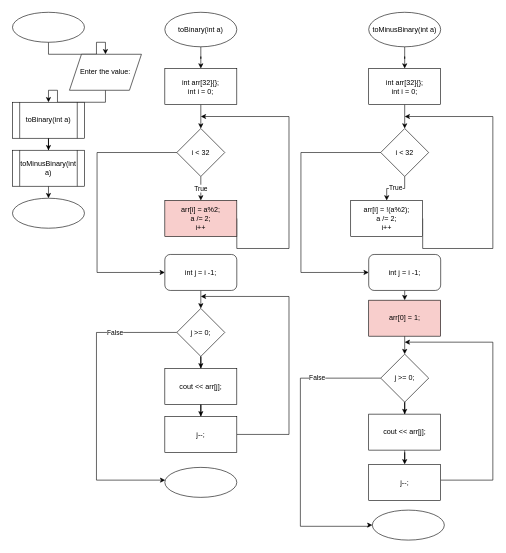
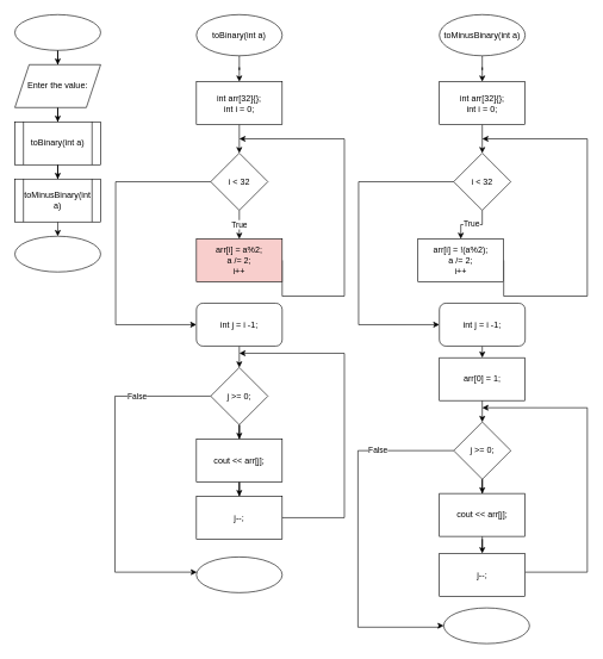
  <mxCell id="0" />
  <mxCell id="1" parent="0" />
  <mxCell id="2" value="" style="edgeStyle=orthogonalEdgeStyle;rounded=0;orthogonalLoop=1;jettySize=auto;html=1;" edge="1" parent="1" source="3" target="5"><mxGeometry relative="1" as="geometry" /></mxCell>
  <mxCell id="3" value="" style="ellipse;whiteSpace=wrap;html=1;" vertex="1" parent="1"><mxGeometry x="20" y="20" width="120" height="50" as="geometry" /></mxCell>
  <mxCell id="4" style="edgeStyle=orthogonalEdgeStyle;rounded=0;orthogonalLoop=1;jettySize=auto;html=1;entryX=0.5;entryY=0;entryDx=0;entryDy=0;" edge="1" parent="1" source="5" target="28"><mxGeometry relative="1" as="geometry"><mxPoint x="80" y="170" as="targetPoint" /></mxGeometry></mxCell>
- <mxCell id="5" value="Enter the value:" style="shape=parallelogram;perimeter=parallelogramPerimeter;whiteSpace=wrap;html=1;fixedSize=1;" vertex="1" parent="1"><mxGeometry x="115" y="90" width="120" height="60" as="geometry" /></mxCell>
+ <mxCell id="5" value="Enter the value:" style="shape=parallelogram;perimeter=parallelogramPerimeter;whiteSpace=wrap;html=1;fixedSize=1;" vertex="1" parent="1"><mxGeometry x="20" y="90" width="120" height="60" as="geometry" /></mxCell>
  <mxCell id="6" value="" style="edgeStyle=orthogonalEdgeStyle;rounded=0;orthogonalLoop=1;jettySize=auto;html=1;" edge="1" parent="1" source="9" target="13"><mxGeometry relative="1" as="geometry" /></mxCell>
  <mxCell id="7" value="True" style="edgeLabel;html=1;align=center;verticalAlign=middle;resizable=0;points=[];" vertex="1" connectable="0" parent="6"><mxGeometry y="-1" relative="1" as="geometry"><mxPoint as="offset" /></mxGeometry></mxCell>
  <mxCell id="8" style="edgeStyle=orthogonalEdgeStyle;rounded=0;orthogonalLoop=1;jettySize=auto;html=1;entryX=0;entryY=0.5;entryDx=0;entryDy=0;" edge="1" parent="1" source="9" target="15"><mxGeometry relative="1" as="geometry"><mxPoint x="279" y="508.75" as="targetPoint" /><Array as="points"><mxPoint x="161" y="253.75" /><mxPoint x="161" y="453.75" /></Array></mxGeometry></mxCell>
  <mxCell id="9" value="i &amp;lt; 32" style="rhombus;whiteSpace=wrap;html=1;rounded=0;" vertex="1" parent="1"><mxGeometry x="294" y="213.75" width="80" height="80" as="geometry" /></mxCell>
  <mxCell id="10" value="" style="edgeStyle=orthogonalEdgeStyle;rounded=0;orthogonalLoop=1;jettySize=auto;html=1;" edge="1" parent="1" source="11" target="9"><mxGeometry relative="1" as="geometry" /></mxCell>
  <mxCell id="11" value="int arr[32]{};&lt;div&gt;int i = 0;&lt;/div&gt;" style="rounded=0;whiteSpace=wrap;html=1;" vertex="1" parent="1"><mxGeometry x="274" y="113.75" width="120" height="60" as="geometry" /></mxCell>
  <mxCell id="12" style="edgeStyle=orthogonalEdgeStyle;rounded=0;orthogonalLoop=1;jettySize=auto;html=1;exitX=1;exitY=0.5;exitDx=0;exitDy=0;" edge="1" parent="1" source="13"><mxGeometry relative="1" as="geometry"><mxPoint x="334" y="193.75" as="targetPoint" /><Array as="points"><mxPoint x="481" y="413.75" /></Array></mxGeometry></mxCell>
  <mxCell id="13" value="arr[i] = a%2;&lt;div&gt;a /= 2;&lt;/div&gt;&lt;div&gt;i++&lt;/div&gt;" style="whiteSpace=wrap;html=1;rounded=0;fillColor=#f8cecc;" vertex="1" parent="1"><mxGeometry x="274" y="333.75" width="120" height="60" as="geometry" /></mxCell>
  <mxCell id="14" style="edgeStyle=orthogonalEdgeStyle;rounded=0;orthogonalLoop=1;jettySize=auto;html=1;entryX=0.5;entryY=0;entryDx=0;entryDy=0;" edge="1" parent="1" source="15" target="19"><mxGeometry relative="1" as="geometry"><Array as="points"><mxPoint x="334" y="513.75" /></Array></mxGeometry></mxCell>
  <mxCell id="15" value="int j = i -1;" style="rounded=1;whiteSpace=wrap;html=1;" vertex="1" parent="1"><mxGeometry x="274" y="423.75" width="120" height="60" as="geometry" /></mxCell>
  <mxCell id="16" style="edgeStyle=orthogonalEdgeStyle;rounded=0;orthogonalLoop=1;jettySize=auto;html=1;exitX=0;exitY=0.5;exitDx=0;exitDy=0;" edge="1" parent="1" source="19" target="20"><mxGeometry relative="1" as="geometry"><mxPoint x="370" y="790" as="targetPoint" /><mxPoint x="260" y="583.75" as="sourcePoint" /><Array as="points"><mxPoint x="160" y="554" /><mxPoint x="160" y="800" /></Array></mxGeometry></mxCell>
  <mxCell id="17" value="False" style="edgeLabel;html=1;align=center;verticalAlign=middle;resizable=0;points=[];" vertex="1" connectable="0" parent="16"><mxGeometry x="-0.58" relative="1" as="geometry"><mxPoint as="offset" /></mxGeometry></mxCell>
  <mxCell id="18" value="" style="edgeStyle=orthogonalEdgeStyle;rounded=0;orthogonalLoop=1;jettySize=auto;html=1;" edge="1" parent="1" source="19" target="22"><mxGeometry relative="1" as="geometry" /></mxCell>
  <mxCell id="19" value="j &amp;gt;= 0;" style="rhombus;whiteSpace=wrap;html=1;" vertex="1" parent="1"><mxGeometry x="294" y="513.75" width="80" height="80" as="geometry" /></mxCell>
  <mxCell id="20" value="" style="ellipse;whiteSpace=wrap;html=1;" vertex="1" parent="1"><mxGeometry x="274" y="778.75" width="120" height="50" as="geometry" /></mxCell>
  <mxCell id="21" value="" style="edgeStyle=orthogonalEdgeStyle;rounded=0;orthogonalLoop=1;jettySize=auto;html=1;" edge="1" parent="1" source="22" target="24"><mxGeometry relative="1" as="geometry" /></mxCell>
  <mxCell id="22" value="cout &amp;lt;&amp;lt; arr[j];" style="whiteSpace=wrap;html=1;" vertex="1" parent="1"><mxGeometry x="274" y="613.75" width="120" height="60" as="geometry" /></mxCell>
  <mxCell id="23" style="edgeStyle=orthogonalEdgeStyle;rounded=0;orthogonalLoop=1;jettySize=auto;html=1;" edge="1" parent="1" source="24"><mxGeometry relative="1" as="geometry"><mxPoint x="334" y="493.75" as="targetPoint" /><Array as="points"><mxPoint x="481" y="723.75" /><mxPoint x="481" y="493.75" /></Array></mxGeometry></mxCell>
  <mxCell id="24" value="j--;" style="whiteSpace=wrap;html=1;" vertex="1" parent="1"><mxGeometry x="274" y="693.75" width="120" height="60" as="geometry" /></mxCell>
  <mxCell id="25" style="edgeStyle=orthogonalEdgeStyle;rounded=0;orthogonalLoop=1;jettySize=auto;html=1;entryX=0.5;entryY=0;entryDx=0;entryDy=0;" edge="1" parent="1" source="26" target="11"><mxGeometry relative="1" as="geometry" /></mxCell>
  <mxCell id="26" value="toBinary(int a)" style="ellipse;whiteSpace=wrap;html=1;" vertex="1" parent="1"><mxGeometry x="274" y="20" width="120" height="57.5" as="geometry" /></mxCell>
  <mxCell id="27" value="" style="edgeStyle=orthogonalEdgeStyle;rounded=0;orthogonalLoop=1;jettySize=auto;html=1;" edge="1" parent="1" source="28" target="30"><mxGeometry relative="1" as="geometry" /></mxCell>
  <mxCell id="28" value="toBinary(int a)" style="shape=process;whiteSpace=wrap;html=1;backgroundOutline=1;" vertex="1" parent="1"><mxGeometry x="20" y="170" width="120" height="60" as="geometry" /></mxCell>
  <mxCell id="29" style="edgeStyle=orthogonalEdgeStyle;rounded=0;orthogonalLoop=1;jettySize=auto;html=1;exitX=0.5;exitY=1;exitDx=0;exitDy=0;entryX=0.5;entryY=0;entryDx=0;entryDy=0;" edge="1" parent="1" source="30" target="52"><mxGeometry relative="1" as="geometry" /></mxCell>
  <mxCell id="30" value="toMinusBinary(int a)" style="shape=process;whiteSpace=wrap;html=1;backgroundOutline=1;" vertex="1" parent="1"><mxGeometry x="20" y="250" width="120" height="60" as="geometry" /></mxCell>
  <mxCell id="31" value="" style="edgeStyle=orthogonalEdgeStyle;rounded=0;orthogonalLoop=1;jettySize=auto;html=1;" edge="1" parent="1" source="34" target="38"><mxGeometry relative="1" as="geometry" /></mxCell>
  <mxCell id="32" value="True" style="edgeLabel;html=1;align=center;verticalAlign=middle;resizable=0;points=[];" vertex="1" connectable="0" parent="31"><mxGeometry y="-1" relative="1" as="geometry"><mxPoint as="offset" /></mxGeometry></mxCell>
  <mxCell id="33" style="edgeStyle=orthogonalEdgeStyle;rounded=0;orthogonalLoop=1;jettySize=auto;html=1;entryX=0;entryY=0.5;entryDx=0;entryDy=0;" edge="1" parent="1" source="34" target="40"><mxGeometry relative="1" as="geometry"><mxPoint x="618.92" y="508.75" as="targetPoint" /><Array as="points"><mxPoint x="500.92" y="253.75" /><mxPoint x="500.92" y="453.75" /></Array></mxGeometry></mxCell>
  <mxCell id="34" value="i &amp;lt; 32" style="rhombus;whiteSpace=wrap;html=1;rounded=0;" vertex="1" parent="1"><mxGeometry x="633.92" y="213.75" width="80" height="80" as="geometry" /></mxCell>
  <mxCell id="35" value="" style="edgeStyle=orthogonalEdgeStyle;rounded=0;orthogonalLoop=1;jettySize=auto;html=1;" edge="1" parent="1" source="36" target="34"><mxGeometry relative="1" as="geometry" /></mxCell>
  <mxCell id="36" value="int arr[32]{};&lt;div&gt;int i = 0;&lt;/div&gt;" style="rounded=0;whiteSpace=wrap;html=1;" vertex="1" parent="1"><mxGeometry x="613.92" y="113.75" width="120" height="60" as="geometry" /></mxCell>
  <mxCell id="37" style="edgeStyle=orthogonalEdgeStyle;rounded=0;orthogonalLoop=1;jettySize=auto;html=1;exitX=1;exitY=0.5;exitDx=0;exitDy=0;" edge="1" parent="1" source="38"><mxGeometry relative="1" as="geometry"><mxPoint x="673.92" y="193.75" as="targetPoint" /><Array as="points"><mxPoint x="820.92" y="413.75" /></Array></mxGeometry></mxCell>
  <mxCell id="38" value="arr[i] = !(a%2);&lt;div&gt;a /= 2;&lt;/div&gt;&lt;div&gt;i++&lt;/div&gt;" style="whiteSpace=wrap;html=1;rounded=0;" vertex="1" parent="1"><mxGeometry x="583.92" y="333.75" width="120" height="60" as="geometry" /></mxCell>
  <mxCell id="39" style="edgeStyle=orthogonalEdgeStyle;rounded=0;orthogonalLoop=1;jettySize=auto;html=1;exitX=0.5;exitY=1;exitDx=0;exitDy=0;entryX=0.5;entryY=0;entryDx=0;entryDy=0;" edge="1" parent="1" source="40" target="54"><mxGeometry relative="1" as="geometry" /></mxCell>
  <mxCell id="40" value="int j = i -1;" style="rounded=1;whiteSpace=wrap;html=1;" vertex="1" parent="1"><mxGeometry x="613.92" y="423.75" width="120" height="60" as="geometry" /></mxCell>
  <mxCell id="41" style="edgeStyle=orthogonalEdgeStyle;rounded=0;orthogonalLoop=1;jettySize=auto;html=1;exitX=0;exitY=0.5;exitDx=0;exitDy=0;entryX=0;entryY=0.5;entryDx=0;entryDy=0;" edge="1" parent="1" source="44" target="45"><mxGeometry relative="1" as="geometry"><mxPoint x="520" y="910" as="targetPoint" /><mxPoint x="599.92" y="659.96" as="sourcePoint" /><Array as="points"><mxPoint x="500" y="630" /><mxPoint x="500" y="877" /><mxPoint x="614" y="877" /></Array></mxGeometry></mxCell>
  <mxCell id="42" value="False" style="edgeLabel;html=1;align=center;verticalAlign=middle;resizable=0;points=[];" vertex="1" connectable="0" parent="41"><mxGeometry x="-0.58" relative="1" as="geometry"><mxPoint as="offset" /></mxGeometry></mxCell>
  <mxCell id="43" value="" style="edgeStyle=orthogonalEdgeStyle;rounded=0;orthogonalLoop=1;jettySize=auto;html=1;" edge="1" parent="1" source="44" target="47"><mxGeometry relative="1" as="geometry" /></mxCell>
  <mxCell id="44" value="j &amp;gt;= 0;" style="rhombus;whiteSpace=wrap;html=1;" vertex="1" parent="1"><mxGeometry x="633.92" y="589.96" width="80" height="80" as="geometry" /></mxCell>
  <mxCell id="45" value="" style="ellipse;whiteSpace=wrap;html=1;" vertex="1" parent="1"><mxGeometry x="620" y="850" width="120" height="50" as="geometry" /></mxCell>
  <mxCell id="46" value="" style="edgeStyle=orthogonalEdgeStyle;rounded=0;orthogonalLoop=1;jettySize=auto;html=1;" edge="1" parent="1" source="47" target="49"><mxGeometry relative="1" as="geometry" /></mxCell>
  <mxCell id="47" value="cout &amp;lt;&amp;lt; arr[j];" style="whiteSpace=wrap;html=1;" vertex="1" parent="1"><mxGeometry x="613.92" y="689.96" width="120" height="60" as="geometry" /></mxCell>
  <mxCell id="48" style="edgeStyle=orthogonalEdgeStyle;rounded=0;orthogonalLoop=1;jettySize=auto;html=1;" edge="1" parent="1" source="49"><mxGeometry relative="1" as="geometry"><mxPoint x="673.92" y="569.96" as="targetPoint" /><Array as="points"><mxPoint x="820.92" y="799.96" /><mxPoint x="820.92" y="569.96" /></Array></mxGeometry></mxCell>
  <mxCell id="49" value="j--;" style="whiteSpace=wrap;html=1;" vertex="1" parent="1"><mxGeometry x="613.92" y="773.75" width="120" height="60" as="geometry" /></mxCell>
  <mxCell id="50" style="edgeStyle=orthogonalEdgeStyle;rounded=0;orthogonalLoop=1;jettySize=auto;html=1;entryX=0.5;entryY=0;entryDx=0;entryDy=0;" edge="1" parent="1" source="51" target="36"><mxGeometry relative="1" as="geometry" /></mxCell>
  <mxCell id="51" value="toMinusBinary(int a)" style="ellipse;whiteSpace=wrap;html=1;" vertex="1" parent="1"><mxGeometry x="613.92" y="20" width="120" height="57.5" as="geometry" /></mxCell>
  <mxCell id="52" value="" style="ellipse;whiteSpace=wrap;html=1;" vertex="1" parent="1"><mxGeometry x="20" y="330" width="120" height="50" as="geometry" /></mxCell>
  <mxCell id="53" style="edgeStyle=orthogonalEdgeStyle;rounded=0;orthogonalLoop=1;jettySize=auto;html=1;exitX=0.5;exitY=1;exitDx=0;exitDy=0;entryX=0.5;entryY=0;entryDx=0;entryDy=0;" edge="1" parent="1" source="54" target="44"><mxGeometry relative="1" as="geometry" /></mxCell>
- <mxCell id="54" value="arr[0] = 1;" style="whiteSpace=wrap;html=1;fillColor=#f8cecc;" vertex="1" parent="1"><mxGeometry x="613.92" y="500" width="120" height="60" as="geometry" /></mxCell>
+ <mxCell id="54" value="arr[0] = 1;" style="whiteSpace=wrap;html=1;" vertex="1" parent="1"><mxGeometry x="613.92" y="500" width="120" height="60" as="geometry" /></mxCell>
